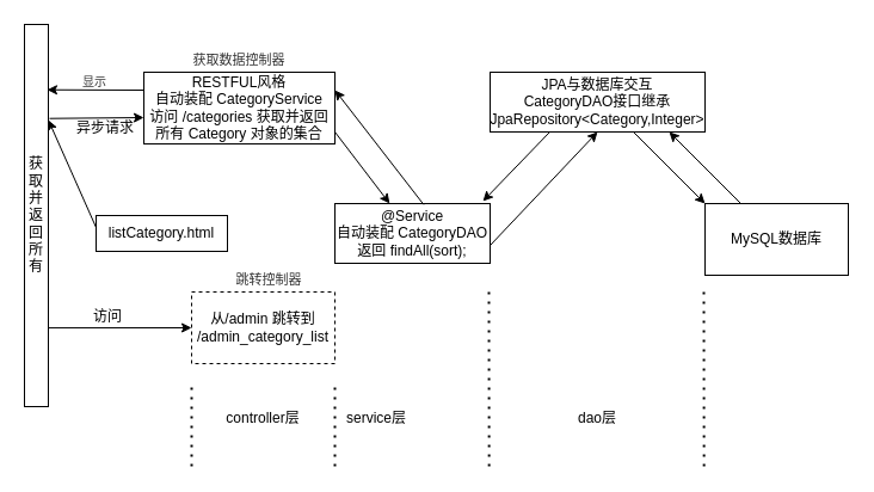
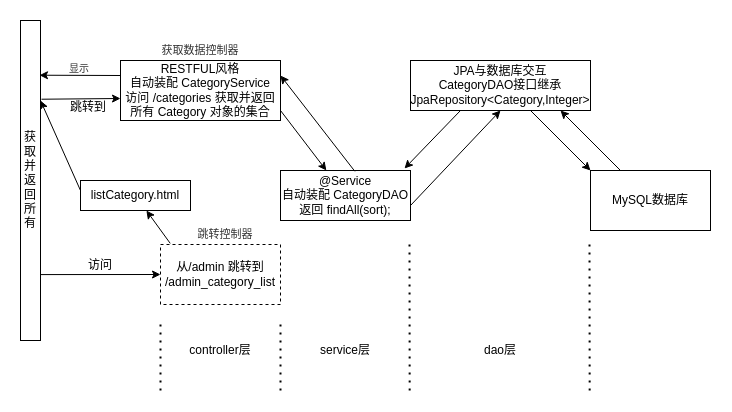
  <mxCell id="0" />
  <mxCell id="1" parent="0" />
  <mxCell id="2" value="获取并返回所有" style="rounded=0;whiteSpace=wrap;html=1;" parent="1" vertex="1"><mxGeometry x="20" y="20" width="20" height="320" as="geometry" /></mxCell>
  <mxCell id="3" value="listCategory.html" style="rounded=0;whiteSpace=wrap;html=1;" parent="1" vertex="1"><mxGeometry x="80" y="180" width="110" height="30" as="geometry" /></mxCell>
  <mxCell id="4" value="从/admin 跳转到&lt;br&gt;/admin_category_list" style="rounded=0;whiteSpace=wrap;html=1;dashed=1;" parent="1" vertex="1"><mxGeometry x="160" y="244" width="120" height="60" as="geometry" /></mxCell>
  <mxCell id="5" value="RESTFUL风格&lt;br&gt;自动装配 CategoryService&lt;br&gt;访问 /categories 获取并返回所有 Category 对象的集合" style="rounded=0;whiteSpace=wrap;html=1;" parent="1" vertex="1"><mxGeometry x="120" y="60" width="160" height="60" as="geometry" /></mxCell>
  <mxCell id="6" value="@Service&lt;br&gt;自动装配 CategoryDAO&lt;br&gt;返回 findAll(sort);" style="rounded=0;whiteSpace=wrap;html=1;" parent="1" vertex="1"><mxGeometry x="280" y="170" width="130" height="50" as="geometry" /></mxCell>
  <mxCell id="7" value="JPA与数据库交互&lt;br&gt;CategoryDAO接口继承&lt;br&gt;JpaRepository&amp;lt;Category,Integer&amp;gt;" style="rounded=0;whiteSpace=wrap;html=1;" parent="1" vertex="1"><mxGeometry x="410" y="60" width="180" height="50" as="geometry" /></mxCell>
  <mxCell id="8" value="MySQL数据库" style="rounded=0;whiteSpace=wrap;html=1;" parent="1" vertex="1"><mxGeometry x="590" y="170" width="120" height="60" as="geometry" /></mxCell>
  <mxCell id="9" value="" style="endArrow=classic;html=1;entryX=0;entryY=0.5;entryDx=0;entryDy=0;exitX=0.983;exitY=0.794;exitDx=0;exitDy=0;exitPerimeter=0;" parent="1" source="2" target="4" edge="1"><mxGeometry width="50" height="50" relative="1" as="geometry"><mxPoint x="40" y="300" as="sourcePoint" /><mxPoint x="90" y="250" as="targetPoint" /></mxGeometry></mxCell>
- <mxCell id="10" value="访问" style="text;html=1;strokeColor=none;fillColor=none;align=center;verticalAlign=middle;whiteSpace=wrap;rounded=0;" parent="1" vertex="1"><mxGeometry x="70" y="255" width="40" height="20" as="geometry" /></mxCell>
+ <mxCell id="10" value="访问" style="text;html=1;strokeColor=none;fillColor=none;align=center;verticalAlign=middle;whiteSpace=wrap;rounded=0;" parent="1" vertex="1"><mxGeometry x="80" y="255" width="40" height="20" as="geometry" /></mxCell>
+ <mxCell id="11" value="" style="endArrow=classic;html=1;exitX=0.081;exitY=-0.019;exitDx=0;exitDy=0;exitPerimeter=0;" parent="1" source="4" target="3" edge="1"><mxGeometry width="50" height="50" relative="1" as="geometry"><mxPoint x="180" y="270" as="sourcePoint" /><mxPoint x="230" y="220" as="targetPoint" /></mxGeometry></mxCell>
  <mxCell id="12" value="" style="endArrow=classic;html=1;entryX=1;entryY=0.25;entryDx=0;entryDy=0;" parent="1" target="2" edge="1"><mxGeometry width="50" height="50" relative="1" as="geometry"><mxPoint x="80" y="190" as="sourcePoint" /><mxPoint x="44" y="100" as="targetPoint" /></mxGeometry></mxCell>
  <mxCell id="13" value="" style="endArrow=classic;html=1;entryX=0;entryY=0.5;entryDx=0;entryDy=0;exitX=1.05;exitY=0.221;exitDx=0;exitDy=0;exitPerimeter=0;" parent="1" edge="1"><mxGeometry width="50" height="50" relative="1" as="geometry"><mxPoint x="41" y="98.72" as="sourcePoint" /><mxPoint x="120" y="98" as="targetPoint" /></mxGeometry></mxCell>
  <mxCell id="14" value="" style="endArrow=classic;html=1;" parent="1" target="6" edge="1"><mxGeometry width="50" height="50" relative="1" as="geometry"><mxPoint x="280" y="110" as="sourcePoint" /><mxPoint x="350.711" y="90" as="targetPoint" /></mxGeometry></mxCell>
  <mxCell id="15" value="" style="endArrow=classic;html=1;entryX=0.5;entryY=1;entryDx=0;entryDy=0;" parent="1" target="7" edge="1"><mxGeometry width="50" height="50" relative="1" as="geometry"><mxPoint x="410" y="205" as="sourcePoint" /><mxPoint x="460" y="155" as="targetPoint" /></mxGeometry></mxCell>
  <mxCell id="16" value="" style="endArrow=classic;html=1;" parent="1" edge="1"><mxGeometry width="50" height="50" relative="1" as="geometry"><mxPoint x="530" y="110" as="sourcePoint" /><mxPoint x="590" y="170" as="targetPoint" /></mxGeometry></mxCell>
  <mxCell id="17" value="" style="endArrow=classic;html=1;" parent="1" edge="1"><mxGeometry width="50" height="50" relative="1" as="geometry"><mxPoint x="620" y="170" as="sourcePoint" /><mxPoint x="560" y="110" as="targetPoint" /></mxGeometry></mxCell>
  <mxCell id="18" value="" style="endArrow=classic;html=1;" parent="1" edge="1"><mxGeometry width="50" height="50" relative="1" as="geometry"><mxPoint x="460" y="110" as="sourcePoint" /><mxPoint x="404" y="168" as="targetPoint" /></mxGeometry></mxCell>
  <mxCell id="19" value="" style="endArrow=classic;html=1;entryX=1;entryY=0.25;entryDx=0;entryDy=0;exitX=0.572;exitY=0.017;exitDx=0;exitDy=0;exitPerimeter=0;" parent="1" source="6" target="5" edge="1"><mxGeometry width="50" height="50" relative="1" as="geometry"><mxPoint x="340" y="160" as="sourcePoint" /><mxPoint x="390" y="110" as="targetPoint" /></mxGeometry></mxCell>
  <mxCell id="20" value="" style="endArrow=classic;html=1;entryX=0.95;entryY=0.171;entryDx=0;entryDy=0;entryPerimeter=0;exitX=0;exitY=0.25;exitDx=0;exitDy=0;" parent="1" source="5" target="2" edge="1"><mxGeometry width="50" height="50" relative="1" as="geometry"><mxPoint x="90" y="60" as="sourcePoint" /><mxPoint x="140" y="10" as="targetPoint" /></mxGeometry></mxCell>
- <mxCell id="21" value="异步请求" style="text;html=1;strokeColor=none;fillColor=none;align=center;verticalAlign=middle;whiteSpace=wrap;rounded=0;" parent="1" vertex="1"><mxGeometry x="59" y="97" width="58" height="20" as="geometry" /></mxCell>
+ <mxCell id="21" value="跳转到" style="text;html=1;strokeColor=none;fillColor=none;align=center;verticalAlign=middle;whiteSpace=wrap;rounded=0;" parent="1" vertex="1"><mxGeometry x="59" y="97" width="58" height="20" as="geometry" /></mxCell>
  <mxCell id="22" value="" style="endArrow=none;dashed=1;html=1;dashPattern=1 3;strokeWidth=2;" parent="1" edge="1"><mxGeometry width="50" height="50" relative="1" as="geometry"><mxPoint x="280" y="390" as="sourcePoint" /><mxPoint x="280" y="320" as="targetPoint" /></mxGeometry></mxCell>
  <mxCell id="23" value="" style="endArrow=none;dashed=1;html=1;dashPattern=1 3;strokeWidth=2;" parent="1" edge="1"><mxGeometry width="50" height="50" relative="1" as="geometry"><mxPoint x="160" y="390" as="sourcePoint" /><mxPoint x="160" y="320" as="targetPoint" /></mxGeometry></mxCell>
  <mxCell id="24" value="" style="endArrow=none;dashed=1;html=1;dashPattern=1 3;strokeWidth=2;" parent="1" edge="1"><mxGeometry width="50" height="50" relative="1" as="geometry"><mxPoint x="409.17" y="390" as="sourcePoint" /><mxPoint x="409" y="242" as="targetPoint" /></mxGeometry></mxCell>
  <mxCell id="25" value="" style="endArrow=none;dashed=1;html=1;dashPattern=1 3;strokeWidth=2;" parent="1" edge="1"><mxGeometry width="50" height="50" relative="1" as="geometry"><mxPoint x="589.17" y="390" as="sourcePoint" /><mxPoint x="589" y="242" as="targetPoint" /></mxGeometry></mxCell>
  <mxCell id="26" value="controller层" style="text;html=1;strokeColor=none;fillColor=none;align=center;verticalAlign=middle;whiteSpace=wrap;rounded=0;shadow=0;" parent="1" vertex="1"><mxGeometry x="185" y="340" width="70" height="20" as="geometry" /></mxCell>
- <mxCell id="27" value="service层" style="text;html=1;strokeColor=none;fillColor=none;align=center;verticalAlign=middle;whiteSpace=wrap;rounded=0;" parent="1" vertex="1"><mxGeometry x="280" y="340" width="70" height="20" as="geometry" /></mxCell>
+ <mxCell id="27" value="service层" style="text;html=1;strokeColor=none;fillColor=none;align=center;verticalAlign=middle;whiteSpace=wrap;rounded=0;" parent="1" vertex="1"><mxGeometry x="310" y="340" width="70" height="20" as="geometry" /></mxCell>
  <mxCell id="28" value="dao层" style="text;html=1;strokeColor=none;fillColor=none;align=center;verticalAlign=middle;whiteSpace=wrap;rounded=0;" parent="1" vertex="1"><mxGeometry x="465" y="340" width="70" height="20" as="geometry" /></mxCell>
  <mxCell id="29" value="&lt;font style=&quot;font-size: 11px&quot;&gt;跳转控制器&lt;/font&gt;" style="text;html=1;strokeColor=none;fillColor=none;align=center;verticalAlign=middle;whiteSpace=wrap;rounded=0;shadow=0;fontColor=#333333;fontSize=10;" parent="1" vertex="1"><mxGeometry x="190" y="224" width="70" height="20" as="geometry" /></mxCell>
  <mxCell id="30" value="&lt;font style=&quot;font-size: 11px&quot;&gt;获取数据控制器&lt;/font&gt;" style="text;html=1;strokeColor=none;fillColor=none;align=center;verticalAlign=middle;whiteSpace=wrap;rounded=0;shadow=0;fontColor=#333333;fontSize=10;" parent="1" vertex="1"><mxGeometry x="116" y="40" width="168" height="20" as="geometry" /></mxCell>
  <mxCell id="31" value="显示" style="text;html=1;strokeColor=none;fillColor=none;align=center;verticalAlign=middle;whiteSpace=wrap;rounded=0;shadow=0;fontSize=10;fontColor=#333333;" parent="1" vertex="1"><mxGeometry x="59" y="58" width="40" height="20" as="geometry" /></mxCell>
